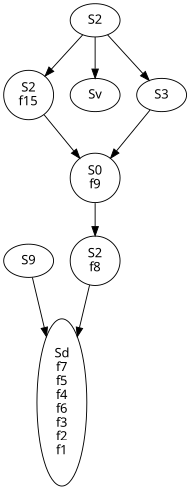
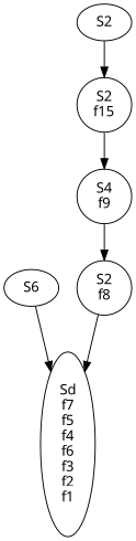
  digraph {
    fontname="Noto Sans"
    node [fontname="Noto Sans"]
    edge [fontname="Noto Sans"]
    n1 [label="S2\nf8"]
    n2 [label="Sd\nf7\nf5\nf4\nf6\nf3\nf2\nf1"]
-   n3 [label="S0\nf9"]
-   n4 [label=S9]
+   n3 [label="S4\nf9"]
+   n4 [label=S6]
    n5 [label="S2\nf15"]
    n6 [label=S2]
-   n7 [label=Sv]
-   n8 [label=S3]
    n1 -> n2
    n3 -> n1
    n4 -> n2
    n5 -> n3
    n6 -> n5
-   n6 -> n7
-   n6 -> n8
-   n8 -> n3
  }
